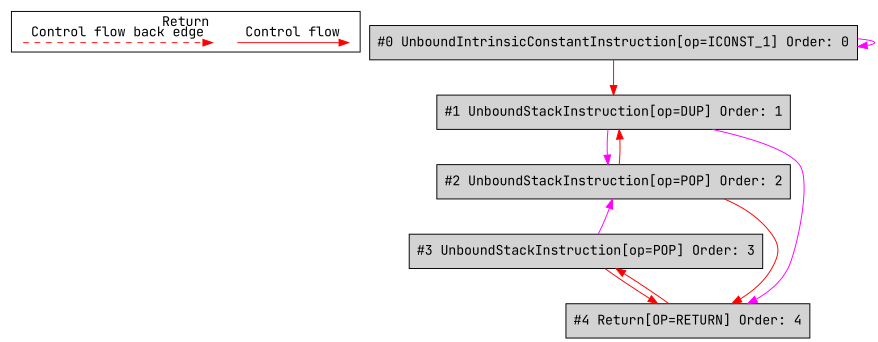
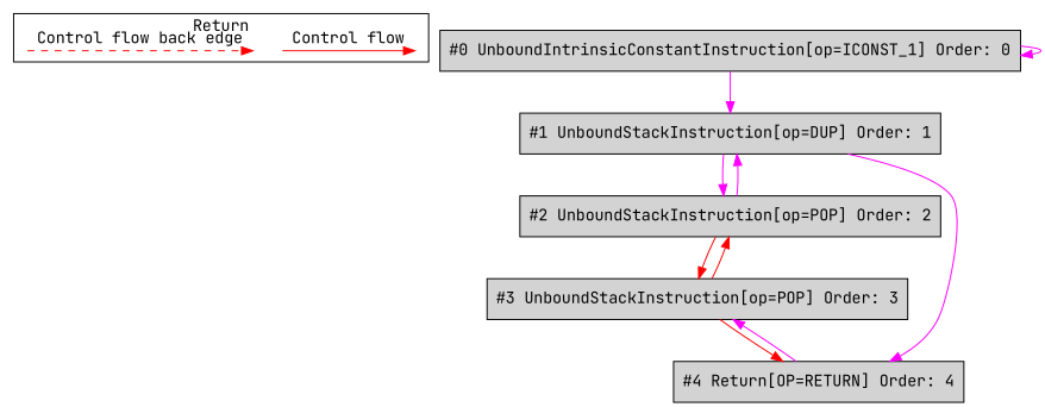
  digraph {
    fontname="JetBrains Mono"
    ordering=in
    node [fontname="JetBrains Mono" shape=box style=filled fillcolor=lightgrey]
    edge [color=fuchsia fontname="JetBrains Mono"]
    c0 [shape=point style=invis fillcolor=""]
    c1 [shape=point style=invis fillcolor=""]
    c2 [shape=point style=invis fillcolor=""]
    c3 [shape=point style=invis fillcolor=""]
    n5 [label="#0 UnboundIntrinsicConstantInstruction[op=ICONST_1] Order: 0"]
    n6 [label="#1 UnboundStackInstruction[op=DUP] Order: 1"]
    n7 [label="#2 UnboundStackInstruction[op=POP] Order: 2"]
    n8 [label="#4 Return[OP=RETURN] Order: 4"]
    n9 [label="#3 UnboundStackInstruction[op=POP] Order: 3"]
    subgraph cluster_1 {
      label=Return
      subgraph sub_2 {
        label=Legend
        rank=same
        c0
        c1
        c2
        c3
      }
    }
    c0 -> c1 [color=red label="Control flow" style=solid]
    c2 -> c3 [color=red label="Control flow back edge" style=dashed]
    n5 -> n5
-   n5 -> n6 [color=red]
+   n5 -> n6
    n6 -> n7
    n6 -> n8
-   n7 -> n6 [color=red]
-   n7 -> n8 [color=red]
-   n8 -> n9 [color=red]
-   n9 -> n7
+   n7 -> n6
+   n7 -> n9 [color=red]
+   n8 -> n9
+   n9 -> n7 [color=red]
    n9 -> n8 [color=red]
  }
